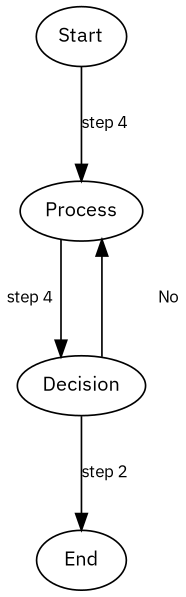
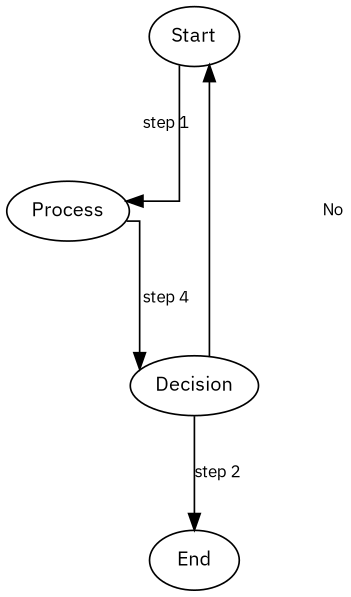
  digraph {
    fontname="IBM Plex Sans"
    nodesep=0.8
    rankdir=TB
    ranksep=0.8
    splines=ortho
    node [fontname="IBM Plex Sans" fontsize=12 shape=ellipse]
    edge [fontname="IBM Plex Sans" fontsize=10]
    n1 [label=Start]
    n2 [label=Process]
    n3 [label=Decision]
    n4 [label=End]
-   n1 -> n2 [label="step 4"]
+   n1 -> n2 [label="step 1"]
    n2 -> n3 [label="step 4"]
-   n3 -> n2 [label=No]
+   n3 -> n1 [label=No]
    n3 -> n4 [label="step 2"]
  }
